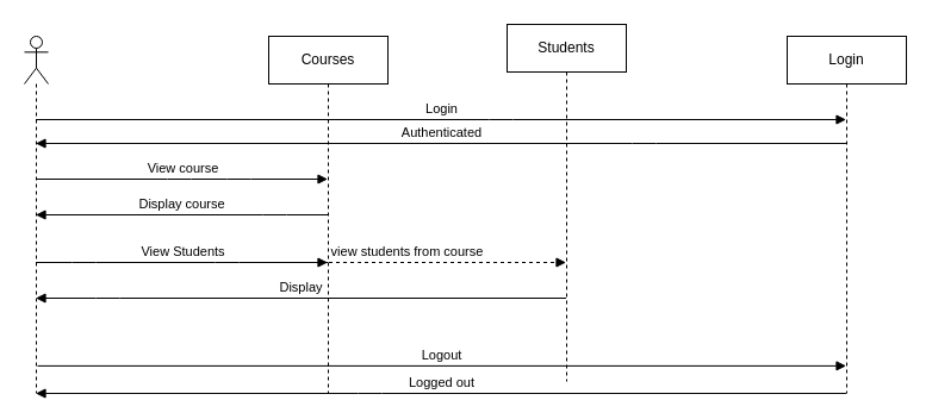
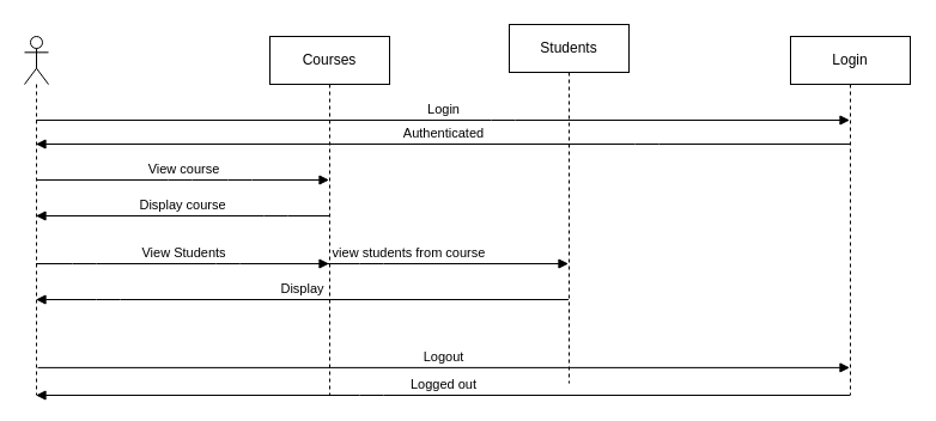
  <mxCell id="0" />
  <mxCell id="1" parent="0" />
  <mxCell id="2" value="" style="shape=umlLifeline;participant=umlActor;perimeter=lifelinePerimeter;whiteSpace=wrap;html=1;container=1;collapsible=0;recursiveResize=0;verticalAlign=top;spacingTop=36;labelBackgroundColor=#ffffff;outlineConnect=0;" vertex="1" parent="1"><mxGeometry x="20" y="30" width="20" height="300" as="geometry" /></mxCell>
  <mxCell id="3" value="Courses" style="shape=umlLifeline;perimeter=lifelinePerimeter;whiteSpace=wrap;html=1;container=1;collapsible=0;recursiveResize=0;outlineConnect=0;" vertex="1" parent="1"><mxGeometry x="225" y="30" width="100" height="300" as="geometry" /></mxCell>
  <mxCell id="4" value="Login" style="shape=umlLifeline;perimeter=lifelinePerimeter;whiteSpace=wrap;html=1;container=1;collapsible=0;recursiveResize=0;outlineConnect=0;" vertex="1" parent="1"><mxGeometry x="660" y="30" width="100" height="300" as="geometry" /></mxCell>
  <mxCell id="5" value="Students" style="shape=umlLifeline;perimeter=lifelinePerimeter;whiteSpace=wrap;html=1;container=1;collapsible=0;recursiveResize=0;outlineConnect=0;" vertex="1" parent="1"><mxGeometry x="425" y="20" width="100" height="300" as="geometry" /></mxCell>
  <mxCell id="6" value="Logout&lt;br&gt;" style="html=1;verticalAlign=bottom;endArrow=block;exitX=0.55;exitY=0.923;exitDx=0;exitDy=0;exitPerimeter=0;" edge="1" parent="1" source="2" target="4"><mxGeometry width="80" relative="1" as="geometry"><mxPoint x="20" y="350" as="sourcePoint" /><mxPoint x="100" y="350" as="targetPoint" /></mxGeometry></mxCell>
  <mxCell id="7" value="Logged out&lt;br&gt;" style="html=1;verticalAlign=bottom;endArrow=block;" edge="1" parent="1" source="4" target="2"><mxGeometry width="80" relative="1" as="geometry"><mxPoint x="20" y="350" as="sourcePoint" /><mxPoint x="100" y="350" as="targetPoint" /><Array as="points"><mxPoint x="310" y="330" /></Array></mxGeometry></mxCell>
  <mxCell id="8" value="View course" style="html=1;verticalAlign=bottom;endArrow=block;" edge="1" parent="1" source="2" target="3"><mxGeometry width="80" relative="1" as="geometry"><mxPoint x="20" y="360" as="sourcePoint" /><mxPoint x="100" y="360" as="targetPoint" /><Array as="points"><mxPoint x="150" y="150" /><mxPoint x="200" y="150" /></Array></mxGeometry></mxCell>
  <mxCell id="9" value="Display course&lt;br&gt;" style="html=1;verticalAlign=bottom;endArrow=block;" edge="1" parent="1" source="3" target="2"><mxGeometry width="80" relative="1" as="geometry"><mxPoint x="20" y="360" as="sourcePoint" /><mxPoint x="100" y="360" as="targetPoint" /><Array as="points"><mxPoint x="230" y="180" /></Array></mxGeometry></mxCell>
  <mxCell id="10" value="View Students&lt;br&gt;" style="html=1;verticalAlign=bottom;endArrow=block;" edge="1" parent="1" source="2" target="3"><mxGeometry width="80" relative="1" as="geometry"><mxPoint x="20" y="360" as="sourcePoint" /><mxPoint x="100" y="360" as="targetPoint" /><Array as="points"><mxPoint x="70" y="220" /><mxPoint x="190" y="220" /></Array></mxGeometry></mxCell>
- <mxCell id="11" value="view students from course&lt;br&gt;" style="html=1;verticalAlign=bottom;endArrow=block;dashed=1;" edge="1" parent="1" source="3" target="5"><mxGeometry width="80" relative="1" as="geometry"><mxPoint x="20" y="360" as="sourcePoint" /><mxPoint x="100" y="360" as="targetPoint" /><Array as="points"><mxPoint x="240" y="220" /><mxPoint x="310" y="220" /></Array></mxGeometry></mxCell>
+ <mxCell id="11" value="view students from course&lt;br&gt;" style="html=1;verticalAlign=bottom;endArrow=block;" edge="1" parent="1" source="3" target="5"><mxGeometry width="80" relative="1" as="geometry"><mxPoint x="20" y="360" as="sourcePoint" /><mxPoint x="100" y="360" as="targetPoint" /><Array as="points"><mxPoint x="240" y="220" /><mxPoint x="310" y="220" /></Array></mxGeometry></mxCell>
  <mxCell id="12" value="Display" style="html=1;verticalAlign=bottom;endArrow=block;" edge="1" parent="1" source="5" target="2"><mxGeometry width="80" relative="1" as="geometry"><mxPoint x="20" y="360" as="sourcePoint" /><mxPoint x="100" y="360" as="targetPoint" /><Array as="points"><mxPoint x="90" y="250" /></Array></mxGeometry></mxCell>
  <mxCell id="13" value="Login&lt;br&gt;" style="html=1;verticalAlign=bottom;endArrow=block;" edge="1" parent="1" source="2" target="4"><mxGeometry width="80" relative="1" as="geometry"><mxPoint x="20" y="360" as="sourcePoint" /><mxPoint x="100" y="360" as="targetPoint" /><Array as="points"><mxPoint x="420" y="100" /></Array></mxGeometry></mxCell>
  <mxCell id="14" value="Authenticated" style="html=1;verticalAlign=bottom;endArrow=block;" edge="1" parent="1" source="4" target="2"><mxGeometry width="80" relative="1" as="geometry"><mxPoint x="20" y="360" as="sourcePoint" /><mxPoint x="100" y="360" as="targetPoint" /><Array as="points"><mxPoint x="540" y="120" /></Array></mxGeometry></mxCell>
